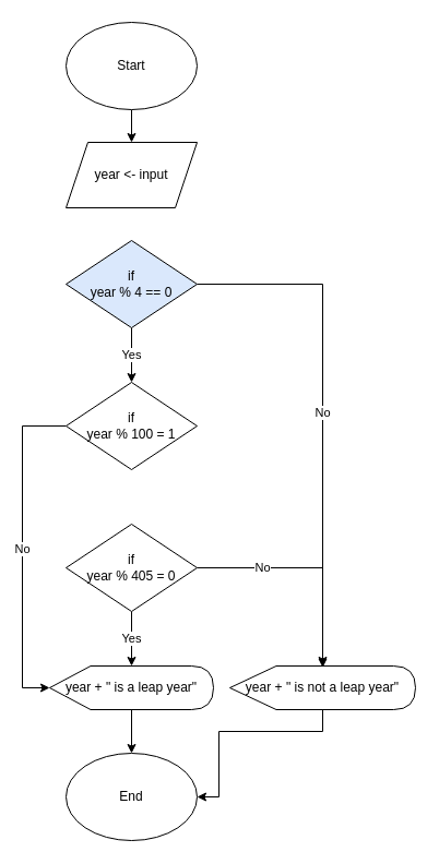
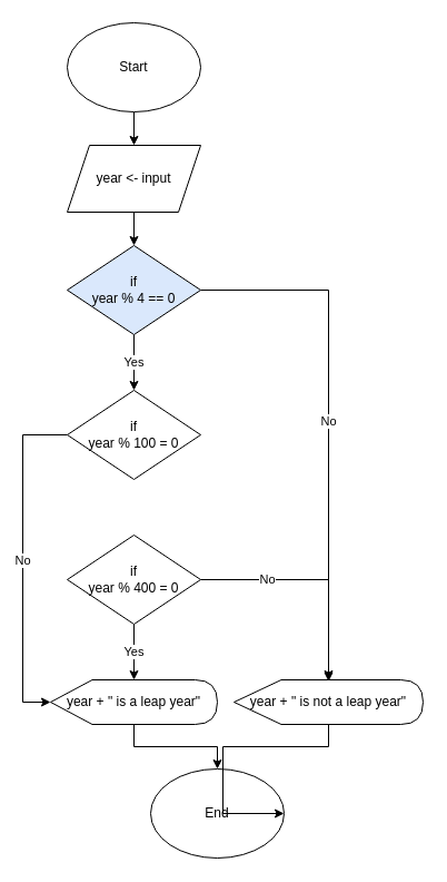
  <mxCell id="0" />
  <mxCell id="1" parent="0" />
  <mxCell id="2" style="edgeStyle=orthogonalEdgeStyle;rounded=0;orthogonalLoop=1;jettySize=auto;html=1;entryX=0.5;entryY=0;entryDx=0;entryDy=0;" edge="1" parent="1" source="3" target="6"><mxGeometry relative="1" as="geometry" /></mxCell>
  <mxCell id="3" value="Start&lt;span style=&quot;color: rgba(0 , 0 , 0 , 0) ; font-family: monospace ; font-size: 0px&quot;&gt;%3CmxGraphModel%3E%3Croot%3E%3CmxCell%20id%3D%220%22%2F%3E%3CmxCell%20id%3D%221%22%20parent%3D%220%22%2F%3E%3CmxCell%20id%3D%222%22%20value%3D%22%26lt%3Bspan%26gt%3Bn%20%2B%20%26quot%3B%20is%20a%20perfect%20number%26quot%3B%26lt%3B%2Fspan%26gt%3B%22%20style%3D%22shape%3Ddisplay%3BwhiteSpace%3Dwrap%3Bhtml%3D1%3B%22%20vertex%3D%221%22%20parent%3D%221%22%3E%3CmxGeometry%20x%3D%22142%22%20y%3D%22650%22%20width%3D%22170%22%20height%3D%2240%22%20as%3D%22geometry%22%2F%3E%3C%2FmxCell%3E%3C%2Froot%3E%3C%2FmxGraphModel%3E&lt;/span&gt;" style="ellipse;whiteSpace=wrap;html=1;" vertex="1" parent="1"><mxGeometry x="60" y="20" width="120" height="80" as="geometry" /></mxCell>
- <mxCell id="4" value="End" style="ellipse;whiteSpace=wrap;html=1;" vertex="1" parent="1"><mxGeometry x="60" y="690" width="120" height="80" as="geometry" /></mxCell>
+ <mxCell id="4" value="End" style="ellipse;whiteSpace=wrap;html=1;" vertex="1" parent="1"><mxGeometry x="135" y="690" width="120" height="80" as="geometry" /></mxCell>
+ <mxCell id="5" value="" style="edgeStyle=orthogonalEdgeStyle;rounded=0;orthogonalLoop=1;jettySize=auto;html=1;" edge="1" parent="1" source="6" target="9"><mxGeometry relative="1" as="geometry" /></mxCell>
  <mxCell id="6" value="year &amp;lt;- input" style="shape=parallelogram;perimeter=parallelogramPerimeter;whiteSpace=wrap;html=1;fixedSize=1;" vertex="1" parent="1"><mxGeometry x="60" y="130" width="120" height="60" as="geometry" /></mxCell>
  <mxCell id="7" value="Yes" style="edgeStyle=orthogonalEdgeStyle;rounded=0;orthogonalLoop=1;jettySize=auto;html=1;" edge="1" parent="1" source="9" target="11"><mxGeometry relative="1" as="geometry" /></mxCell>
  <mxCell id="8" value="No" style="edgeStyle=orthogonalEdgeStyle;rounded=0;orthogonalLoop=1;jettySize=auto;html=1;" edge="1" parent="1" source="9" target="18"><mxGeometry relative="1" as="geometry" /></mxCell>
  <mxCell id="9" value="if&lt;br&gt;year % 4 == 0" style="rhombus;whiteSpace=wrap;html=1;fillColor=#dae8fc;" vertex="1" parent="1"><mxGeometry x="60" y="220" width="120" height="80" as="geometry" /></mxCell>
  <mxCell id="10" value="No" style="edgeStyle=orthogonalEdgeStyle;rounded=0;orthogonalLoop=1;jettySize=auto;html=1;entryX=0;entryY=0.5;entryDx=0;entryDy=0;entryPerimeter=0;" edge="1" parent="1" source="11" target="16"><mxGeometry relative="1" as="geometry"><Array as="points"><mxPoint x="20" y="390" /><mxPoint x="20" y="630" /></Array></mxGeometry></mxCell>
- <mxCell id="11" value="if&lt;br&gt;year % 100 = 1" style="rhombus;whiteSpace=wrap;html=1;" vertex="1" parent="1"><mxGeometry x="60" y="350" width="120" height="80" as="geometry" /></mxCell>
+ <mxCell id="11" value="if&lt;br&gt;year % 100 = 0" style="rhombus;whiteSpace=wrap;html=1;" vertex="1" parent="1"><mxGeometry x="60" y="350" width="120" height="80" as="geometry" /></mxCell>
  <mxCell id="12" value="Yes" style="edgeStyle=orthogonalEdgeStyle;rounded=0;orthogonalLoop=1;jettySize=auto;html=1;" edge="1" parent="1" source="14" target="16"><mxGeometry relative="1" as="geometry" /></mxCell>
  <mxCell id="13" value="No" style="edgeStyle=orthogonalEdgeStyle;rounded=0;orthogonalLoop=1;jettySize=auto;html=1;entryX=0.5;entryY=0.037;entryDx=0;entryDy=0;entryPerimeter=0;" edge="1" parent="1" source="14" target="18"><mxGeometry x="-0.419" relative="1" as="geometry"><mxPoint as="offset" /></mxGeometry></mxCell>
- <mxCell id="14" value="if&lt;br&gt;year % 405 = 0" style="rhombus;whiteSpace=wrap;html=1;" vertex="1" parent="1"><mxGeometry x="60" y="480" width="120" height="80" as="geometry" /></mxCell>
+ <mxCell id="14" value="if&lt;br&gt;year % 400 = 0" style="rhombus;whiteSpace=wrap;html=1;" vertex="1" parent="1"><mxGeometry x="60" y="480" width="120" height="80" as="geometry" /></mxCell>
  <mxCell id="15" value="" style="edgeStyle=orthogonalEdgeStyle;rounded=0;orthogonalLoop=1;jettySize=auto;html=1;" edge="1" parent="1" source="16" target="4"><mxGeometry relative="1" as="geometry" /></mxCell>
  <mxCell id="16" value="year + &quot; is a leap year&quot;" style="shape=display;whiteSpace=wrap;html=1;" vertex="1" parent="1"><mxGeometry x="45" y="610" width="150" height="40" as="geometry" /></mxCell>
  <mxCell id="17" style="edgeStyle=orthogonalEdgeStyle;rounded=0;orthogonalLoop=1;jettySize=auto;html=1;entryX=1;entryY=0.5;entryDx=0;entryDy=0;" edge="1" parent="1" source="18" target="4"><mxGeometry relative="1" as="geometry"><Array as="points"><mxPoint x="295" y="670" /><mxPoint x="200" y="670" /><mxPoint x="200" y="730" /></Array></mxGeometry></mxCell>
  <mxCell id="18" value="year + &quot; is not a leap year&quot;" style="shape=display;whiteSpace=wrap;html=1;" vertex="1" parent="1"><mxGeometry x="210" y="610" width="170" height="40" as="geometry" /></mxCell>
